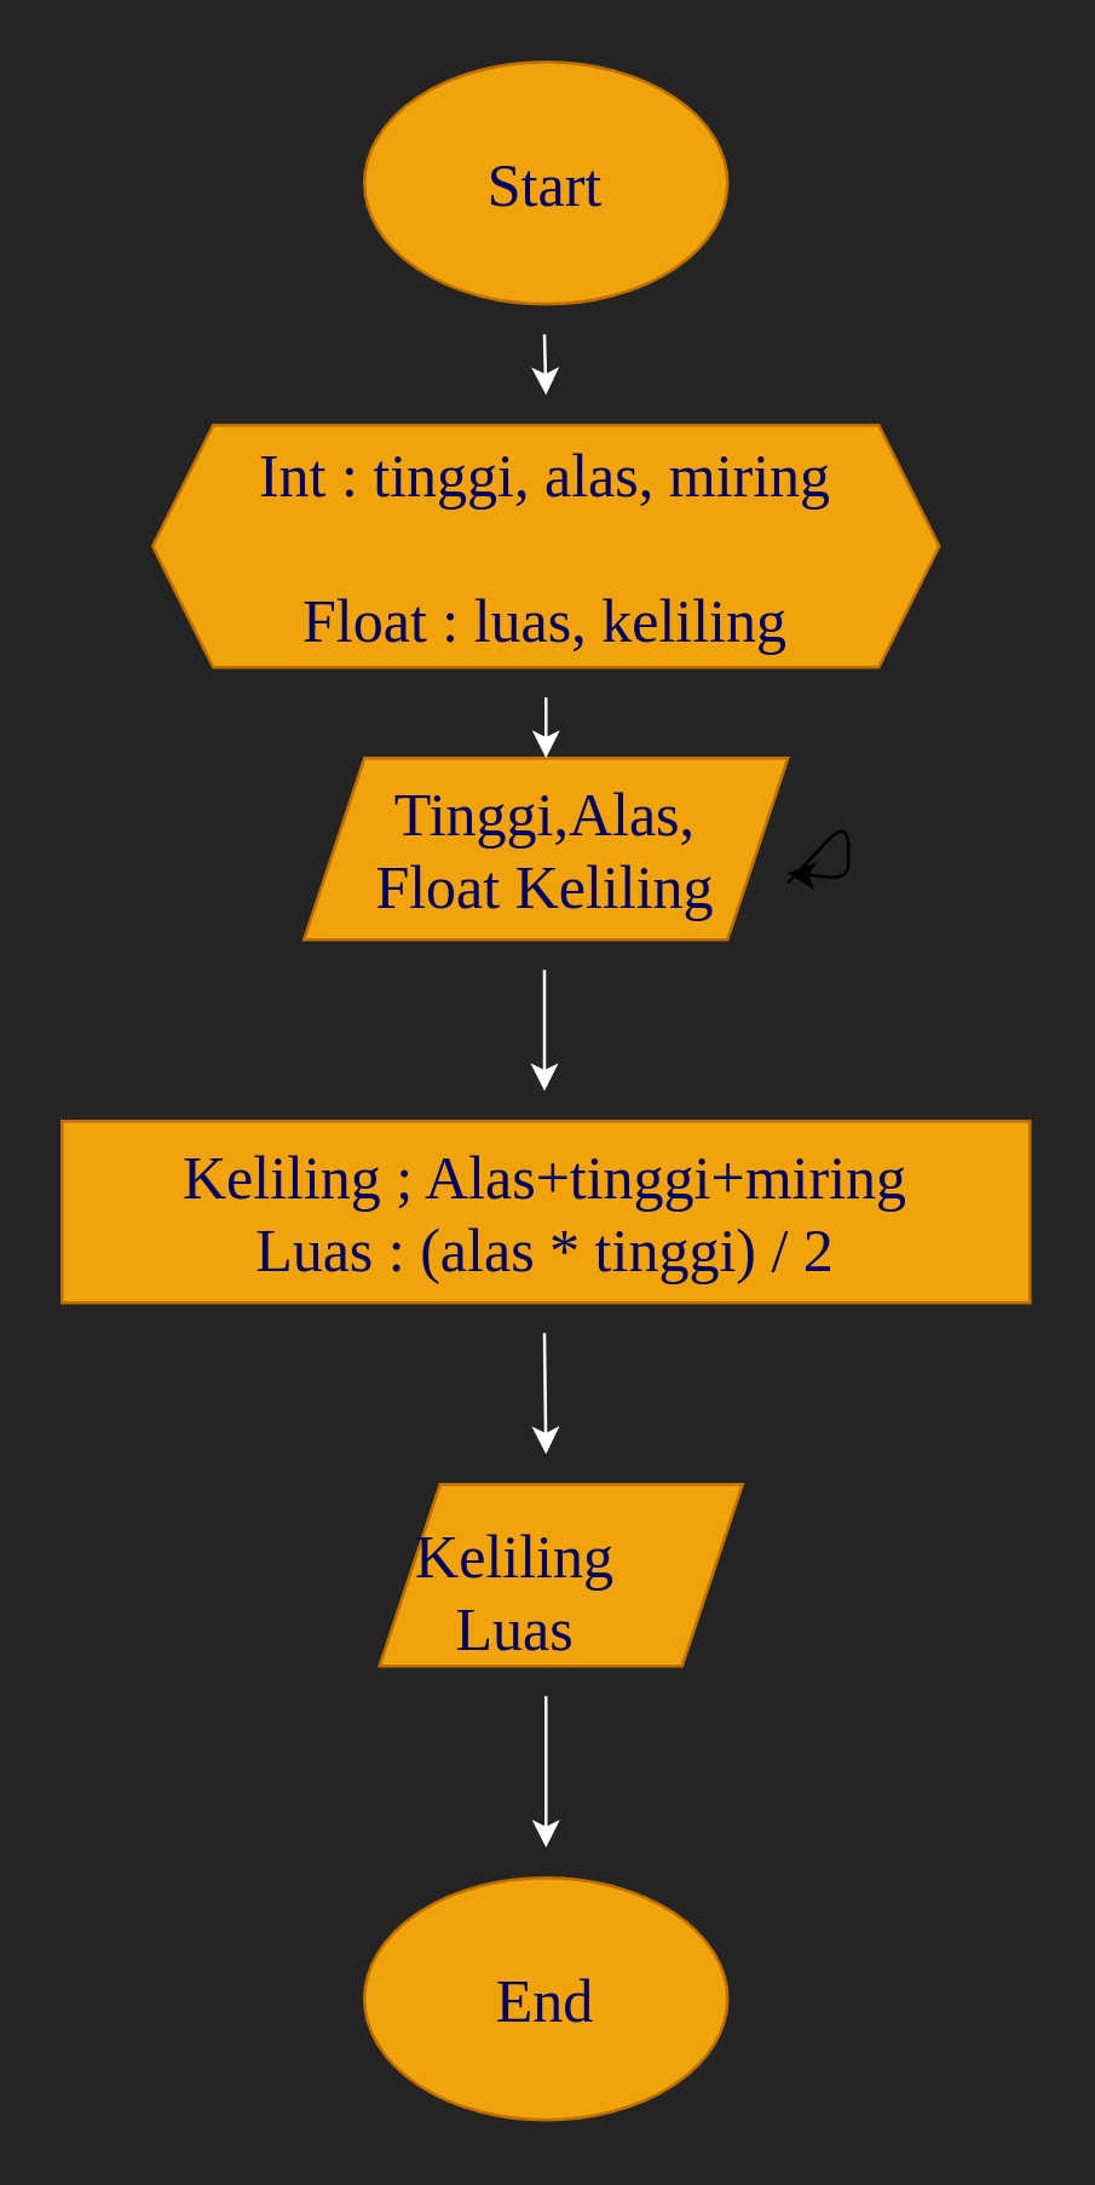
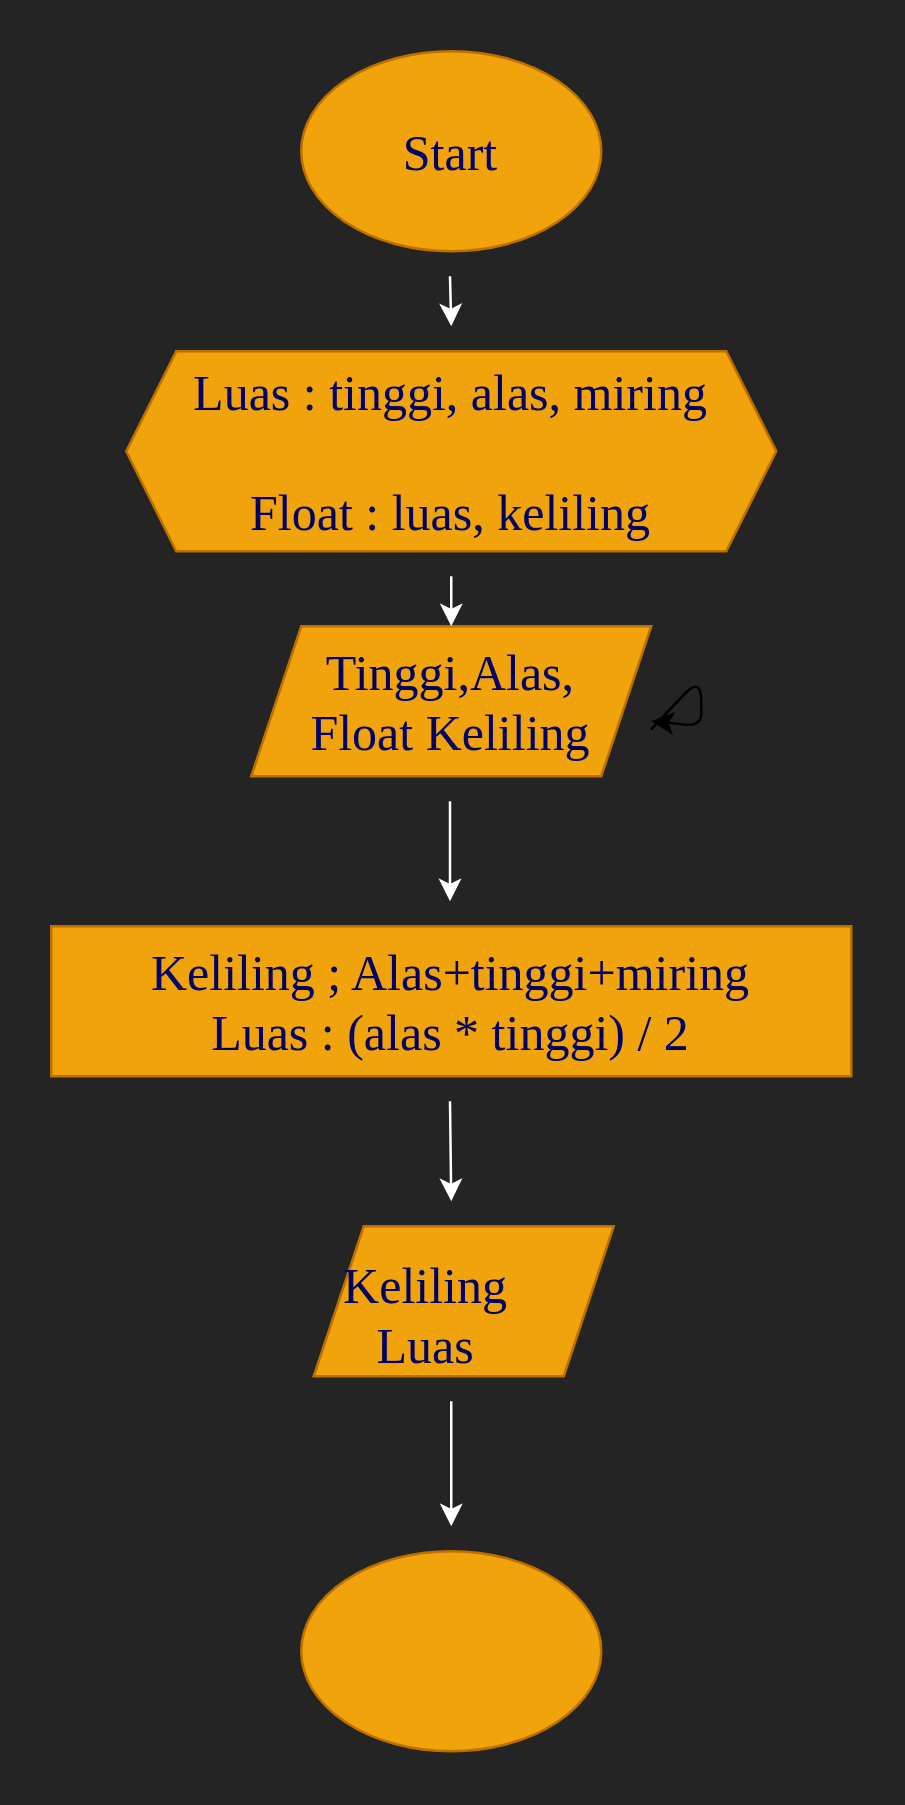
  <mxCell id="0" />
  <mxCell id="1" parent="0" />
  <mxCell id="2" value="" style="ellipse;whiteSpace=wrap;html=1;fillColor=#f0a30a;fontColor=#000000;strokeColor=#BD7000;fontFamily=Times New Roman;" parent="1" vertex="1"><mxGeometry x="120" width="120" height="80" as="geometry" y="20" /></mxCell>
  <mxCell id="3" value="Start" style="text;strokeColor=none;align=center;fillColor=none;html=1;verticalAlign=middle;whiteSpace=wrap;rounded=0;fontFamily=Times New Roman;fontColor=#000066;fontSize=20;" parent="1" vertex="1"><mxGeometry x="110" y="30" width="140" height="60" as="geometry" /></mxCell>
  <mxCell id="4" value="" style="shape=hexagon;perimeter=hexagonPerimeter2;whiteSpace=wrap;html=1;fixedSize=1;fontFamily=Times New Roman;fontSize=20;fontColor=#000000;fillColor=#f0a30a;strokeColor=#BD7000;" parent="1" vertex="1"><mxGeometry x="50" y="140" width="260" height="80" as="geometry" /></mxCell>
- <mxCell id="5" value="Int : tinggi, alas, miring&lt;br&gt;&lt;br&gt;Float : luas, keliling" style="text;strokeColor=none;align=center;fillColor=none;html=1;verticalAlign=middle;whiteSpace=wrap;rounded=0;fontFamily=Times New Roman;fontSize=20;fontColor=#000066;" parent="1" vertex="1"><mxGeometry x="45" y="130" width="270" height="100" as="geometry" /></mxCell>
+ <mxCell id="5" value="Luas : tinggi, alas, miring&lt;br&gt;&lt;br&gt;Float : luas, keliling" style="text;strokeColor=none;align=center;fillColor=none;html=1;verticalAlign=middle;whiteSpace=wrap;rounded=0;fontFamily=Times New Roman;fontSize=20;fontColor=#000066;" parent="1" vertex="1"><mxGeometry x="45" y="130" width="270" height="100" as="geometry" /></mxCell>
  <mxCell id="6" value="" style="shape=parallelogram;perimeter=parallelogramPerimeter;whiteSpace=wrap;html=1;fixedSize=1;fontFamily=Times New Roman;fontSize=20;fontColor=#000000;fillColor=#f0a30a;strokeColor=#BD7000;" parent="1" vertex="1"><mxGeometry x="100" y="250" width="160" height="60" as="geometry" /></mxCell>
  <mxCell id="7" value="Tinggi,Alas,&lt;br&gt;Float Keliling" style="text;strokeColor=none;align=center;fillColor=none;html=1;verticalAlign=middle;whiteSpace=wrap;rounded=0;fontFamily=Times New Roman;fontSize=20;fontColor=#000066;" parent="1" vertex="1"><mxGeometry x="100" y="257.5" width="160" height="45" as="geometry" /></mxCell>
  <mxCell id="8" value="" style="rounded=0;whiteSpace=wrap;html=1;fontFamily=Times New Roman;fontSize=20;fontColor=#000000;fillColor=#f0a30a;strokeColor=#BD7000;" parent="1" vertex="1"><mxGeometry x="20" y="370" width="320" height="60" as="geometry" /></mxCell>
  <mxCell id="9" value="Keliling ; Alas+tinggi+miring&lt;br&gt;Luas : (alas * tinggi) / 2" style="text;strokeColor=none;align=center;fillColor=none;html=1;verticalAlign=middle;whiteSpace=wrap;rounded=0;fontFamily=Times New Roman;fontSize=20;fontColor=#000066;" parent="1" vertex="1"><mxGeometry x="50" y="385" width="260" height="30" as="geometry" /></mxCell>
  <mxCell id="10" style="edgeStyle=none;html=1;exitX=0;exitY=1;exitDx=0;exitDy=0;fontFamily=Times New Roman;fontSize=20;fontColor=#000066;" parent="1" source="11" target="12" edge="1"><mxGeometry relative="1" as="geometry" /></mxCell>
  <mxCell id="11" value="" style="shape=parallelogram;perimeter=parallelogramPerimeter;whiteSpace=wrap;html=1;fixedSize=1;fontFamily=Times New Roman;fontSize=20;fontColor=#000000;fillColor=#f0a30a;strokeColor=#BD7000;" parent="1" vertex="1"><mxGeometry x="125" y="490" width="120" height="60" as="geometry" /></mxCell>
  <mxCell id="12" value="Keliling&lt;br&gt;Luas" style="text;strokeColor=none;align=center;fillColor=none;html=1;verticalAlign=middle;whiteSpace=wrap;rounded=0;fontFamily=Times New Roman;fontSize=20;fontColor=#000066;" parent="1" vertex="1"><mxGeometry x="140" y="510" width="60" height="30" as="geometry" /></mxCell>
  <mxCell id="13" value="" style="ellipse;whiteSpace=wrap;html=1;fontFamily=Times New Roman;fontSize=20;fontColor=#000000;fillColor=#f0a30a;strokeColor=#BD7000;" parent="1" vertex="1"><mxGeometry x="120" y="620" width="120" height="80" as="geometry" /></mxCell>
- <mxCell id="14" value="End" style="text;strokeColor=none;align=center;fillColor=none;html=1;verticalAlign=middle;whiteSpace=wrap;rounded=0;fontFamily=Times New Roman;fontSize=20;fontColor=#000066;" parent="1" vertex="1"><mxGeometry x="150" y="645" width="60" height="30" as="geometry" /></mxCell>
  <mxCell id="15" value="" style="endArrow=classic;html=1;fontFamily=Times New Roman;fontSize=20;fontColor=#000066;strokeColor=#FFFFFF;targetPerimeterSpacing=0;" parent="1" edge="1"><mxGeometry width="50" height="50" relative="1" as="geometry"><mxPoint x="180" y="560" as="sourcePoint" /><mxPoint x="180" y="610" as="targetPoint" /></mxGeometry></mxCell>
  <mxCell id="16" value="" style="endArrow=classic;html=1;fontFamily=Times New Roman;fontSize=20;fontColor=#000066;strokeColor=#FFFFFF;targetPerimeterSpacing=0;" parent="1" edge="1"><mxGeometry width="50" height="50" relative="1" as="geometry"><mxPoint x="179.5" y="440" as="sourcePoint" /><mxPoint x="180" y="480" as="targetPoint" /></mxGeometry></mxCell>
  <mxCell id="17" value="" style="endArrow=classic;html=1;fontFamily=Times New Roman;fontSize=20;fontColor=#000066;strokeColor=#FFFFFF;targetPerimeterSpacing=0;" parent="1" edge="1"><mxGeometry width="50" height="50" relative="1" as="geometry"><mxPoint x="179.5" y="320" as="sourcePoint" /><mxPoint x="179.5" y="360" as="targetPoint" /></mxGeometry></mxCell>
  <mxCell id="18" value="" style="endArrow=classic;html=1;fontFamily=Times New Roman;fontSize=20;fontColor=#000066;strokeColor=#FFFFFF;targetPerimeterSpacing=0;" parent="1" edge="1"><mxGeometry width="50" height="50" relative="1" as="geometry"><mxPoint x="180" y="230" as="sourcePoint" /><mxPoint x="180" y="250" as="targetPoint" /></mxGeometry></mxCell>
  <mxCell id="19" value="" style="endArrow=classic;html=1;fontFamily=Times New Roman;fontSize=20;fontColor=#000066;strokeColor=#FFFFFF;targetPerimeterSpacing=0;" parent="1" edge="1"><mxGeometry width="50" height="50" relative="1" as="geometry"><mxPoint x="179.5" y="110" as="sourcePoint" /><mxPoint x="180" y="130" as="targetPoint" /></mxGeometry></mxCell>
  <mxCell id="20" style="edgeStyle=none;html=1;exitX=1;exitY=0.75;exitDx=0;exitDy=0;" edge="1" parent="1" source="7" target="7"><mxGeometry relative="1" as="geometry" /></mxCell>
